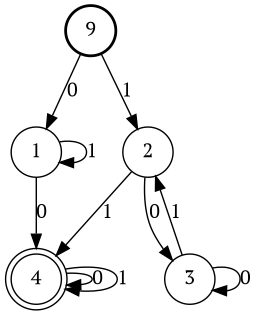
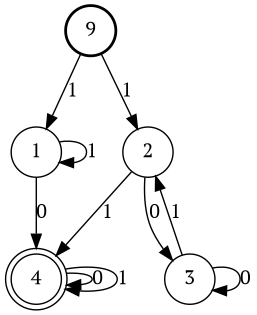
  digraph {
    fontname="PT Serif"
    node [fontname="PT Serif" shape=circle]
    edge [fontname="PT Serif"]
    n1 [label=9 style=bold]
    1
    2
    4 [peripheries=2]
    3
-   n1 -> 1 [label=0]
+   n1 -> 1 [label=1]
    n1 -> 2 [label=1]
    1 -> 1 [label=1]
    1 -> 4 [label=0]
    2 -> 4 [label=1]
    2 -> 3 [label=0]
    4 -> 4 [label=0]
    4 -> 4 [label=1]
    3 -> 2 [label=1]
    3 -> 3 [label=0]
  }
